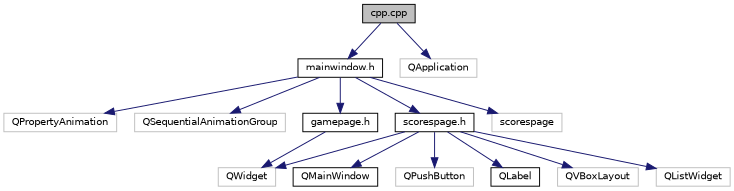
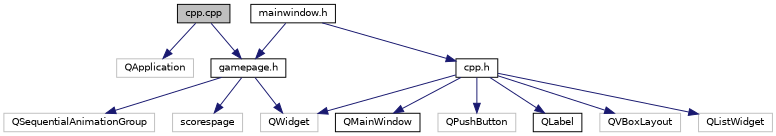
  digraph {
    node [color=grey75 fillcolor=white fontname=Helvetica fontsize=10 shape=record style=filled]
    edge [color=midnightblue fontname=Helvetica fontsize=10 labelfontname=Helvetica labelfontsize=10 style=solid]
    n1 [color=black fillcolor=grey75 fontcolor=black height=0.2 label="cpp.cpp" width=0.4]
    n2 [color=black height=0.2 label="mainwindow.h" width=0.4]
    n3 [height=0.2 label=QApplication width=0.4]
-   n4 [height=0.2 label=QPropertyAnimation width=0.4]
    n5 [height=0.2 label=QSequentialAnimationGroup width=0.4]
    n6 [color=black height=0.2 label="gamepage.h" width=0.4]
-   n7 [color=black height=0.2 label="scorespage.h" width=0.4]
+   n7 [color=black height=0.2 label="cpp.h" width=0.4]
    n8 [height=0.2 label=scorespage width=0.4]
    n9 [color=black height=0.2 label=QMainWindow width=0.4]
    n10 [height=0.2 label=QPushButton width=0.4]
    n11 [height=0.2 label=QWidget width=0.4]
    n12 [color=black height=0.2 label=QLabel width=0.4]
    n13 [height=0.2 label=QVBoxLayout width=0.4]
    n14 [height=0.2 label=QListWidget width=0.4]
-   n1 -> n2
+   n1 -> n6
    n1 -> n3
-   n2 -> n4
-   n2 -> n5
+   n6 -> n5
    n2 -> n6
    n2 -> n7
-   n2 -> n8
+   n6 -> n8
    n6 -> n11
    n7 -> n9
    n7 -> n10
    n7 -> n11
    n7 -> n12
    n7 -> n13
    n7 -> n14
  }
